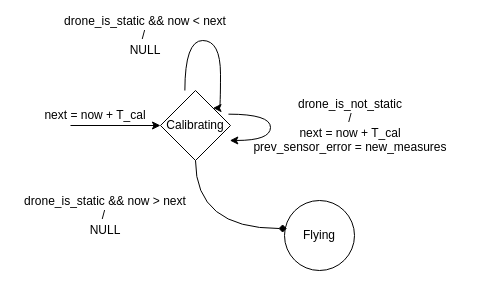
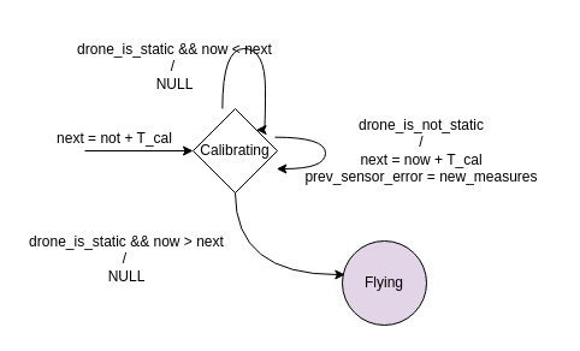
  <mxCell id="0" />
  <mxCell id="1" parent="0" />
  <mxCell id="2" style="edgeStyle=orthogonalEdgeStyle;rounded=0;orthogonalLoop=1;jettySize=auto;html=1;startArrow=classic;startFill=1;endArrow=none;endFill=0;" edge="1" parent="1" source="3"><mxGeometry relative="1" as="geometry"><mxPoint x="70" y="125" as="targetPoint" /></mxGeometry></mxCell>
  <mxCell id="3" value="Calibrating" style="rhombus;whiteSpace=wrap;html=1;aspect=fixed;" vertex="1" parent="1"><mxGeometry x="160" y="90" width="70" height="70" as="geometry" /></mxCell>
- <mxCell id="4" value="next = now + T_cal" style="text;html=1;align=center;verticalAlign=middle;whiteSpace=wrap;rounded=0;" vertex="1" parent="1"><mxGeometry x="40" y="100" width="110" height="30" as="geometry" /></mxCell>
+ <mxCell id="4" value="next = not + T_cal" style="text;html=1;align=center;verticalAlign=middle;whiteSpace=wrap;rounded=0;" vertex="1" parent="1"><mxGeometry x="40" y="100" width="110" height="30" as="geometry" /></mxCell>
  <mxCell id="5" style="edgeStyle=orthogonalEdgeStyle;rounded=0;orthogonalLoop=1;jettySize=auto;html=1;curved=1;exitX=0.348;exitY=0;exitDx=0;exitDy=0;exitPerimeter=0;entryX=1;entryY=0;entryDx=0;entryDy=0;" edge="1" parent="1" source="3" target="3"><mxGeometry relative="1" as="geometry"><Array as="points"><mxPoint x="184" y="40" /><mxPoint x="220" y="40" /></Array></mxGeometry></mxCell>
- <mxCell id="6" value="drone_is_static &amp;amp;&amp;amp; now &amp;lt; next /&amp;nbsp;&lt;br&gt;NULL" style="text;html=1;align=center;verticalAlign=middle;whiteSpace=wrap;rounded=0;" vertex="1" parent="1"><mxGeometry x="60" y="20" width="170" height="30" as="geometry" /></mxCell>
+ <mxCell id="6" value="drone_is_static &amp;amp;&amp;amp; now &amp;lt; next /&amp;nbsp;&lt;br&gt;NULL" style="text;html=1;align=center;verticalAlign=middle;whiteSpace=wrap;rounded=0;" vertex="1" parent="1"><mxGeometry x="60" y="40" width="170" height="30" as="geometry" /></mxCell>
  <mxCell id="7" value="drone_is_not_static&lt;br&gt;/&lt;br&gt;next = now + T_cal&lt;br&gt;prev_sensor_error = new_measures" style="text;html=1;align=center;verticalAlign=middle;whiteSpace=wrap;rounded=0;" vertex="1" parent="1"><mxGeometry x="240" y="90" width="220" height="70" as="geometry" /></mxCell>
  <mxCell id="8" style="edgeStyle=orthogonalEdgeStyle;rounded=0;orthogonalLoop=1;jettySize=auto;html=1;entryX=0.99;entryY=0.714;entryDx=0;entryDy=0;entryPerimeter=0;curved=1;exitX=0.971;exitY=0.338;exitDx=0;exitDy=0;exitPerimeter=0;" edge="1" parent="1" source="3" target="3"><mxGeometry relative="1" as="geometry"><Array as="points"><mxPoint x="270" y="114" /><mxPoint x="270" y="140" /></Array></mxGeometry></mxCell>
  <mxCell id="9" value="drone_is_static &amp;amp;&amp;amp; now &amp;gt; next /&amp;nbsp;&lt;br&gt;NULL" style="text;html=1;align=center;verticalAlign=middle;whiteSpace=wrap;rounded=0;" vertex="1" parent="1"><mxGeometry x="20" y="200" width="170" height="30" as="geometry" /></mxCell>
- <mxCell id="10" value="Flying" style="ellipse;whiteSpace=wrap;html=1;aspect=fixed;" vertex="1" parent="1"><mxGeometry x="284" y="200" width="70" height="70" as="geometry" /></mxCell>
- <mxCell id="11" style="edgeStyle=orthogonalEdgeStyle;rounded=0;orthogonalLoop=1;jettySize=auto;html=1;entryX=0.033;entryY=0.4;entryDx=0;entryDy=0;entryPerimeter=0;curved=1;exitX=0.5;exitY=1;exitDx=0;exitDy=0;endArrow=diamond;" edge="1" parent="1" source="3" target="10"><mxGeometry relative="1" as="geometry"><Array as="points"><mxPoint x="195" y="228" /></Array></mxGeometry></mxCell>
+ <mxCell id="10" value="Flying" style="ellipse;whiteSpace=wrap;html=1;aspect=fixed;fillColor=#e1d5e7;" vertex="1" parent="1"><mxGeometry x="284" y="200" width="70" height="70" as="geometry" /></mxCell>
+ <mxCell id="11" style="edgeStyle=orthogonalEdgeStyle;rounded=0;orthogonalLoop=1;jettySize=auto;html=1;entryX=0.033;entryY=0.4;entryDx=0;entryDy=0;entryPerimeter=0;curved=1;exitX=0.5;exitY=1;exitDx=0;exitDy=0;" edge="1" parent="1" source="3" target="10"><mxGeometry relative="1" as="geometry"><Array as="points"><mxPoint x="195" y="228" /></Array></mxGeometry></mxCell>
